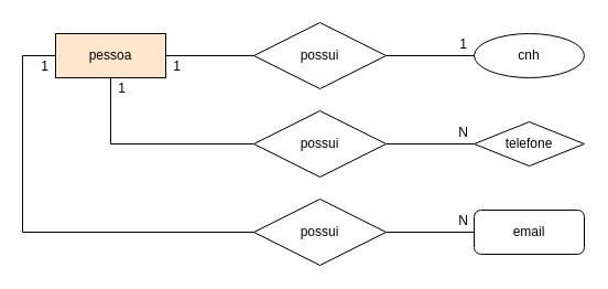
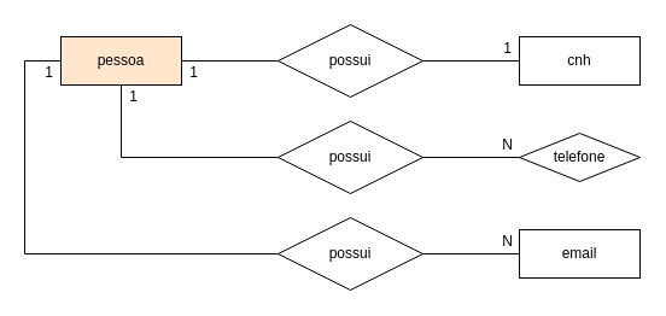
  <mxCell id="0" />
  <mxCell id="1" parent="0" />
  <mxCell id="2" style="edgeStyle=orthogonalEdgeStyle;rounded=0;orthogonalLoop=1;jettySize=auto;html=1;entryX=0;entryY=0.5;entryDx=0;entryDy=0;endArrow=none;endFill=0;" edge="1" parent="1" source="5" target="8"><mxGeometry relative="1" as="geometry" /></mxCell>
  <mxCell id="3" style="edgeStyle=orthogonalEdgeStyle;rounded=0;orthogonalLoop=1;jettySize=auto;html=1;entryX=0;entryY=0.5;entryDx=0;entryDy=0;endArrow=none;endFill=0;" edge="1" parent="1" source="5" target="10"><mxGeometry relative="1" as="geometry"><Array as="points"><mxPoint x="100" y="130" /></Array></mxGeometry></mxCell>
  <mxCell id="4" style="edgeStyle=orthogonalEdgeStyle;rounded=0;orthogonalLoop=1;jettySize=auto;html=1;endArrow=none;endFill=0;" edge="1" parent="1" source="5" target="12"><mxGeometry relative="1" as="geometry"><Array as="points"><mxPoint x="20" y="50" /><mxPoint x="20" y="210" /></Array></mxGeometry></mxCell>
  <mxCell id="5" value="pessoa" style="whiteSpace=wrap;html=1;align=center;fillColor=#ffe6cc;" vertex="1" parent="1"><mxGeometry x="50" y="30" width="100" height="40" as="geometry" /></mxCell>
- <mxCell id="6" value="cnh" style="ellipse;whiteSpace=wrap;html=1;align=center;" vertex="1" parent="1"><mxGeometry x="430" y="30" width="100" height="40" as="geometry" /></mxCell>
+ <mxCell id="6" value="cnh" style="whiteSpace=wrap;html=1;align=center;" vertex="1" parent="1"><mxGeometry x="430" y="30" width="100" height="40" as="geometry" /></mxCell>
  <mxCell id="7" style="edgeStyle=orthogonalEdgeStyle;rounded=0;orthogonalLoop=1;jettySize=auto;html=1;entryX=0;entryY=0.5;entryDx=0;entryDy=0;endArrow=none;endFill=0;" edge="1" parent="1" source="8" target="6"><mxGeometry relative="1" as="geometry" /></mxCell>
  <mxCell id="8" value="possui" style="shape=rhombus;perimeter=rhombusPerimeter;whiteSpace=wrap;html=1;align=center;" vertex="1" parent="1"><mxGeometry x="230" y="20" width="120" height="60" as="geometry" /></mxCell>
  <mxCell id="9" style="edgeStyle=orthogonalEdgeStyle;rounded=0;orthogonalLoop=1;jettySize=auto;html=1;entryX=0;entryY=0.5;entryDx=0;entryDy=0;endArrow=none;endFill=0;" edge="1" parent="1" source="10" target="13"><mxGeometry relative="1" as="geometry" /></mxCell>
  <mxCell id="10" value="possui" style="shape=rhombus;perimeter=rhombusPerimeter;whiteSpace=wrap;html=1;align=center;" vertex="1" parent="1"><mxGeometry x="230" y="100" width="120" height="60" as="geometry" /></mxCell>
  <mxCell id="11" style="edgeStyle=orthogonalEdgeStyle;rounded=0;orthogonalLoop=1;jettySize=auto;html=1;entryX=0;entryY=0.5;entryDx=0;entryDy=0;endArrow=none;endFill=0;" edge="1" parent="1" source="12" target="14"><mxGeometry relative="1" as="geometry" /></mxCell>
  <mxCell id="12" value="possui" style="shape=rhombus;perimeter=rhombusPerimeter;whiteSpace=wrap;html=1;align=center;" vertex="1" parent="1"><mxGeometry x="230" y="180" width="120" height="60" as="geometry" /></mxCell>
  <mxCell id="13" value="telefone" style="rhombus;whiteSpace=wrap;html=1;align=center;" vertex="1" parent="1"><mxGeometry x="430" y="110" width="100" height="40" as="geometry" /></mxCell>
- <mxCell id="14" value="email" style="whiteSpace=wrap;html=1;align=center;rounded=1;" vertex="1" parent="1"><mxGeometry x="430" y="190" width="100" height="40" as="geometry" /></mxCell>
+ <mxCell id="14" value="email" style="whiteSpace=wrap;html=1;align=center;" vertex="1" parent="1"><mxGeometry x="430" y="190" width="100" height="40" as="geometry" /></mxCell>
  <mxCell id="15" value="1" style="text;html=1;align=center;verticalAlign=middle;resizable=0;points=[];autosize=1;strokeColor=none;" vertex="1" parent="1"><mxGeometry x="150" y="50" width="20" height="20" as="geometry" /></mxCell>
  <mxCell id="16" value="1" style="text;html=1;align=center;verticalAlign=middle;resizable=0;points=[];autosize=1;strokeColor=none;" vertex="1" parent="1"><mxGeometry x="100" y="70" width="20" height="20" as="geometry" /></mxCell>
  <mxCell id="17" value="1" style="text;html=1;align=center;verticalAlign=middle;resizable=0;points=[];autosize=1;strokeColor=none;" vertex="1" parent="1"><mxGeometry x="30" y="50" width="20" height="20" as="geometry" /></mxCell>
  <mxCell id="18" value="1" style="text;html=1;align=center;verticalAlign=middle;resizable=0;points=[];autosize=1;strokeColor=none;" vertex="1" parent="1"><mxGeometry x="410" y="30" width="20" height="20" as="geometry" /></mxCell>
  <mxCell id="19" value="N" style="text;html=1;align=center;verticalAlign=middle;resizable=0;points=[];autosize=1;strokeColor=none;" vertex="1" parent="1"><mxGeometry x="410" y="110" width="20" height="20" as="geometry" /></mxCell>
  <mxCell id="20" value="N" style="text;html=1;align=center;verticalAlign=middle;resizable=0;points=[];autosize=1;strokeColor=none;" vertex="1" parent="1"><mxGeometry x="410" y="190" width="20" height="20" as="geometry" /></mxCell>
